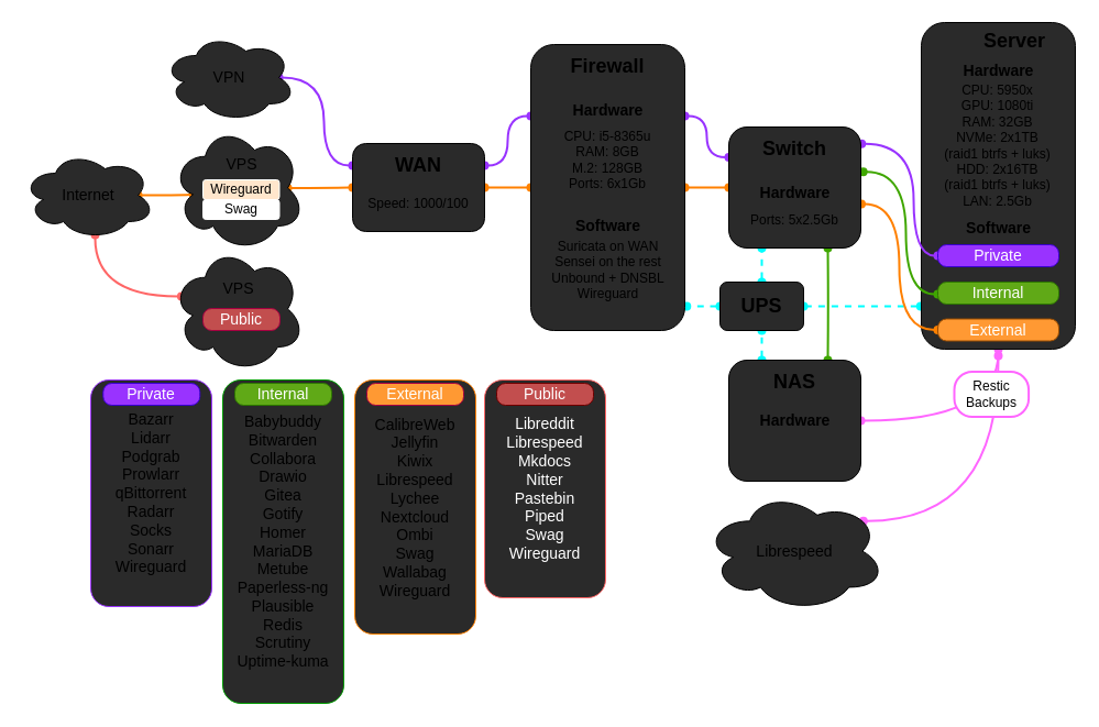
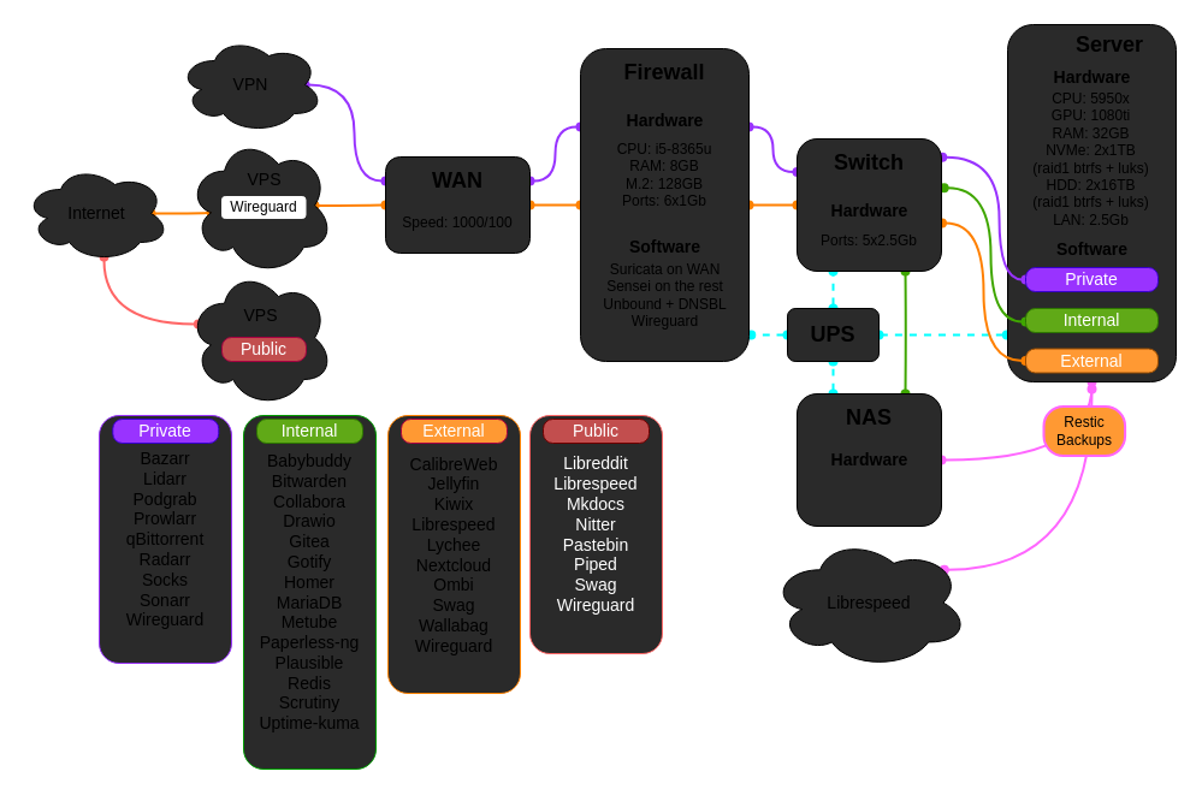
  <mxCell id="0" />
  <mxCell id="1" parent="0" />
  <mxCell id="2" style="rounded=0;orthogonalLoop=1;jettySize=auto;html=1;entryX=0;entryY=0.25;entryDx=0;entryDy=0;startArrow=oval;startFill=1;strokeWidth=2;fontSize=14;fillColor=#6a00ff;strokeColor=#9933FF;endArrow=oval;endFill=1;exitX=0.875;exitY=0.5;exitDx=0;exitDy=0;exitPerimeter=0;edgeStyle=orthogonalEdgeStyle;curved=1;" edge="1" parent="1" source="49" target="41"><mxGeometry relative="1" as="geometry"><mxPoint x="283" y="-3" as="sourcePoint" /><mxPoint x="315.76" y="68.76" as="targetPoint" /></mxGeometry></mxCell>
  <mxCell id="3" style="edgeStyle=orthogonalEdgeStyle;curved=1;rounded=0;orthogonalLoop=1;jettySize=auto;html=1;entryX=0;entryY=0.5;entryDx=0;entryDy=0;startArrow=oval;startFill=1;strokeWidth=2;fontSize=14;endArrow=oval;endFill=1;strokeColor=#FF8000;exitX=0.875;exitY=0.5;exitDx=0;exitDy=0;exitPerimeter=0;" edge="1" parent="1" source="6" target="41"><mxGeometry relative="1" as="geometry"><mxPoint x="365" y="239" as="sourcePoint" /><mxPoint x="407" y="239" as="targetPoint" /></mxGeometry></mxCell>
  <mxCell id="4" style="edgeStyle=orthogonalEdgeStyle;curved=1;rounded=0;orthogonalLoop=1;jettySize=auto;html=1;entryX=0.16;entryY=0.55;entryDx=0;entryDy=0;startArrow=oval;startFill=1;strokeWidth=2;fontSize=14;endArrow=oval;endFill=1;strokeColor=#FF8000;exitX=0.875;exitY=0.5;exitDx=0;exitDy=0;exitPerimeter=0;entryPerimeter=0;" edge="1" parent="1" source="50" target="6"><mxGeometry relative="1" as="geometry"><mxPoint x="339" y="251" as="sourcePoint" /><mxPoint x="398" y="250.5" as="targetPoint" /></mxGeometry></mxCell>
  <mxCell id="5" style="edgeStyle=orthogonalEdgeStyle;curved=1;rounded=0;orthogonalLoop=1;jettySize=auto;html=1;startArrow=oval;startFill=1;strokeWidth=2;fontSize=14;fillColor=#d80073;strokeColor=#FF6666;endArrow=oval;endFill=1;exitX=0.55;exitY=0.95;exitDx=0;exitDy=0;exitPerimeter=0;entryX=0.07;entryY=0.4;entryDx=0;entryDy=0;entryPerimeter=0;" parent="1" source="50" target="17" edge="1"><mxGeometry relative="1" as="geometry"><Array as="points"><mxPoint x="86" y="269" /></Array><mxPoint x="136" y="264" as="targetPoint" /></mxGeometry></mxCell>
  <mxCell id="6" value="" style="ellipse;shape=cloud;whiteSpace=wrap;html=1;fontSize=14;fillColor=#2A2A2A;" vertex="1" parent="1"><mxGeometry x="156" y="113" width="120" height="115" as="geometry" /></mxCell>
  <mxCell id="7" style="edgeStyle=orthogonalEdgeStyle;curved=1;rounded=0;orthogonalLoop=1;jettySize=auto;html=1;startArrow=oval;startFill=1;strokeWidth=2;fontSize=14;fillColor=#6a00ff;endArrow=oval;endFill=1;entryX=0.5;entryY=1;entryDx=0;entryDy=0;strokeColor=#00FFFF;exitX=0.25;exitY=0;exitDx=0;exitDy=0;dashed=1;" parent="1" source="24" target="60" edge="1"><mxGeometry relative="1" as="geometry"><mxPoint x="678" y="348" as="sourcePoint" /><mxPoint x="702" y="235" as="targetPoint" /></mxGeometry></mxCell>
  <mxCell id="8" style="edgeStyle=orthogonalEdgeStyle;rounded=0;orthogonalLoop=1;jettySize=auto;html=1;startArrow=oval;startFill=1;strokeWidth=2;fontSize=14;fillColor=#d80073;curved=1;entryX=0.5;entryY=1;entryDx=0;entryDy=0;endArrow=oval;endFill=1;exitX=1;exitY=0.5;exitDx=0;exitDy=0;strokeColor=#FF66FF;" parent="1" source="24" target="13" edge="1"><mxGeometry relative="1" as="geometry"><mxPoint x="979.91" y="488.67" as="sourcePoint" /><mxPoint x="910.03" y="403.25" as="targetPoint" /></mxGeometry></mxCell>
  <mxCell id="9" style="edgeStyle=orthogonalEdgeStyle;rounded=0;orthogonalLoop=1;jettySize=auto;html=1;startArrow=oval;startFill=1;strokeWidth=2;fontSize=14;fillColor=#d80073;curved=1;endArrow=oval;endFill=1;exitX=0.88;exitY=0.25;exitDx=0;exitDy=0;exitPerimeter=0;strokeColor=#FF66FF;" parent="1" source="62" edge="1"><mxGeometry relative="1" as="geometry"><mxPoint x="867" y="410" as="sourcePoint" /><mxPoint x="907" y="323" as="targetPoint" /></mxGeometry></mxCell>
  <mxCell id="10" style="edgeStyle=orthogonalEdgeStyle;curved=1;rounded=0;orthogonalLoop=1;jettySize=auto;html=1;startArrow=oval;startFill=1;strokeWidth=2;fontSize=14;fillColor=#6a00ff;endArrow=oval;endFill=1;exitX=0.5;exitY=0;exitDx=0;exitDy=0;entryX=0.25;entryY=1;entryDx=0;entryDy=0;strokeColor=#00FFFF;dashed=1;" parent="1" source="60" target="37" edge="1"><mxGeometry relative="1" as="geometry"><mxPoint x="677" y="12" as="sourcePoint" /><mxPoint x="562" y="50" as="targetPoint" /></mxGeometry></mxCell>
  <mxCell id="11" style="edgeStyle=orthogonalEdgeStyle;curved=1;rounded=0;orthogonalLoop=1;jettySize=auto;html=1;startArrow=oval;startFill=1;strokeWidth=2;fontSize=14;fillColor=#6a00ff;endArrow=oval;endFill=1;exitX=0;exitY=0.5;exitDx=0;exitDy=0;entryX=1.013;entryY=0.916;entryDx=0;entryDy=0;strokeColor=#00FFFF;entryPerimeter=0;dashed=1;" parent="1" source="60" target="20" edge="1"><mxGeometry relative="1" as="geometry"><mxPoint x="652" y="1.049" as="sourcePoint" /><mxPoint x="602" y="-26" as="targetPoint" /></mxGeometry></mxCell>
  <mxCell id="12" style="edgeStyle=orthogonalEdgeStyle;curved=1;rounded=0;orthogonalLoop=1;jettySize=auto;html=1;startArrow=oval;startFill=1;strokeWidth=2;fontSize=14;fillColor=#6a00ff;endArrow=oval;endFill=1;exitX=-0.005;exitY=0.869;exitDx=0;exitDy=0;exitPerimeter=0;entryX=1;entryY=0.5;entryDx=0;entryDy=0;strokeColor=#00FFFF;dashed=1;" parent="1" source="13" target="60" edge="1"><mxGeometry relative="1" as="geometry"><mxPoint x="856.31" y="70.004" as="sourcePoint" /><mxPoint x="793" y="5" as="targetPoint" /></mxGeometry></mxCell>
  <mxCell id="13" value="" style="rounded=1;whiteSpace=wrap;html=1;fillColor=#2A2A2A;" parent="1" vertex="1"><mxGeometry x="837" y="20" width="140" height="297" as="geometry" /></mxCell>
  <mxCell id="14" style="edgeStyle=orthogonalEdgeStyle;rounded=0;orthogonalLoop=1;jettySize=auto;html=1;startArrow=oval;startFill=1;strokeWidth=2;fontSize=14;fillColor=#d80073;curved=1;entryX=1.004;entryY=0.636;entryDx=0;entryDy=0;endArrow=oval;endFill=1;entryPerimeter=0;exitX=0;exitY=0.5;exitDx=0;exitDy=0;strokeColor=#FF8000;" parent="1" source="59" target="37" edge="1"><mxGeometry relative="1" as="geometry"><mxPoint x="862" y="307" as="sourcePoint" /><mxPoint x="792.12" y="221.58" as="targetPoint" /></mxGeometry></mxCell>
  <mxCell id="15" style="edgeStyle=orthogonalEdgeStyle;curved=1;rounded=0;orthogonalLoop=1;jettySize=auto;html=1;entryX=1;entryY=0.25;entryDx=0;entryDy=0;startArrow=oval;startFill=1;strokeWidth=2;fontSize=14;exitX=0;exitY=0.25;exitDx=0;exitDy=0;fillColor=#6a00ff;strokeColor=#9933FF;endArrow=oval;endFill=1;" parent="1" source="20" target="41" edge="1"><mxGeometry relative="1" as="geometry" /></mxCell>
  <mxCell id="16" style="edgeStyle=orthogonalEdgeStyle;curved=1;rounded=0;orthogonalLoop=1;jettySize=auto;html=1;entryX=1;entryY=0.25;entryDx=0;entryDy=0;startArrow=oval;startFill=1;strokeWidth=2;fontSize=14;exitX=0;exitY=0.25;exitDx=0;exitDy=0;fillColor=#6a00ff;strokeColor=#9933FF;endArrow=oval;endFill=1;" parent="1" source="37" target="20" edge="1"><mxGeometry relative="1" as="geometry" /></mxCell>
  <mxCell id="17" value="" style="ellipse;shape=cloud;whiteSpace=wrap;html=1;fontSize=14;fillColor=#2A2A2A;" parent="1" vertex="1"><mxGeometry x="156" y="223" width="120" height="115" as="geometry" /></mxCell>
  <mxCell id="18" style="edgeStyle=orthogonalEdgeStyle;curved=1;rounded=0;orthogonalLoop=1;jettySize=auto;html=1;startArrow=oval;startFill=1;strokeWidth=2;fontSize=14;endArrow=oval;endFill=1;strokeColor=#FF8000;" parent="1" source="20" target="37" edge="1"><mxGeometry relative="1" as="geometry" /></mxCell>
  <mxCell id="19" style="edgeStyle=orthogonalEdgeStyle;curved=1;rounded=0;orthogonalLoop=1;jettySize=auto;html=1;entryX=0;entryY=0.5;entryDx=0;entryDy=0;startArrow=oval;startFill=1;strokeWidth=2;fontSize=14;endArrow=oval;endFill=1;strokeColor=#FF8000;" parent="1" source="41" target="20" edge="1"><mxGeometry relative="1" as="geometry" /></mxCell>
  <mxCell id="20" value="" style="rounded=1;whiteSpace=wrap;html=1;fillColor=#2A2A2A;" parent="1" vertex="1"><mxGeometry x="482" y="40" width="140" height="260" as="geometry" /></mxCell>
  <mxCell id="21" style="edgeStyle=orthogonalEdgeStyle;rounded=0;orthogonalLoop=1;jettySize=auto;html=1;entryX=0.75;entryY=1;entryDx=0;entryDy=0;startArrow=oval;startFill=1;fontSize=14;curved=1;strokeWidth=2;endArrow=oval;endFill=1;strokeColor=#3FA600;" parent="1" target="37" edge="1"><mxGeometry relative="1" as="geometry"><mxPoint x="752" y="327" as="sourcePoint" /></mxGeometry></mxCell>
  <mxCell id="22" style="edgeStyle=orthogonalEdgeStyle;rounded=0;orthogonalLoop=1;jettySize=auto;html=1;entryX=1.018;entryY=0.371;entryDx=0;entryDy=0;startArrow=oval;startFill=1;fontSize=14;fillColor=#60a917;strokeWidth=2;curved=1;strokeColor=#3FA600;endArrow=oval;endFill=1;entryPerimeter=0;" parent="1" source="47" target="37" edge="1"><mxGeometry relative="1" as="geometry"><Array as="points"><mxPoint x="823" y="267" /><mxPoint x="823" y="156" /></Array></mxGeometry></mxCell>
  <mxCell id="23" style="edgeStyle=orthogonalEdgeStyle;curved=1;rounded=0;orthogonalLoop=1;jettySize=auto;html=1;entryX=1.006;entryY=0.138;entryDx=0;entryDy=0;startArrow=oval;startFill=1;strokeWidth=2;fontSize=14;fillColor=#6a00ff;strokeColor=#9933FF;endArrow=oval;endFill=1;entryPerimeter=0;" parent="1" source="48" target="37" edge="1"><mxGeometry relative="1" as="geometry"><Array as="points"><mxPoint x="830" y="232" /><mxPoint x="830" y="130" /></Array></mxGeometry></mxCell>
  <mxCell id="24" value="" style="rounded=1;whiteSpace=wrap;html=1;fillColor=#2A2A2A;" parent="1" vertex="1"><mxGeometry x="662" y="327" width="120" height="110" as="geometry" /></mxCell>
  <mxCell id="25" value="CalibreWeb&lt;br&gt;Jellyfin&lt;br&gt;Kiwix&lt;br&gt;Librespeed&lt;br&gt;Lychee&lt;br&gt;Nextcloud&lt;br&gt;Ombi&lt;br&gt;Swag&lt;br&gt;Wallabag&lt;br&gt;Wireguard" style="rounded=1;whiteSpace=wrap;html=1;fontSize=14;strokeColor=#FF8000;fillColor=#2A2A2A;" parent="1" vertex="1"><mxGeometry x="322" y="345" width="110" height="231" as="geometry" /></mxCell>
  <mxCell id="26" value="Babybuddy&lt;br&gt;Bitwarden&lt;br&gt;Collabora&lt;br&gt;Drawio&lt;br&gt;Gitea&lt;br&gt;Gotify&lt;br&gt;Homer&lt;br&gt;MariaDB&lt;br&gt;Metube&lt;br&gt;Paperless-ng&lt;br&gt;Plausible&lt;br&gt;Redis&lt;br&gt;Scrutiny&lt;br&gt;Uptime-kuma" style="rounded=1;whiteSpace=wrap;html=1;fontSize=14;strokeColor=#009900;fillColor=#2A2A2A;" parent="1" vertex="1"><mxGeometry x="202" y="345" width="110" height="294" as="geometry" /></mxCell>
  <mxCell id="27" value="&lt;div&gt;Bazarr&lt;/div&gt;&lt;div&gt;Lidarr&lt;/div&gt;&lt;div&gt;Podgrab&lt;/div&gt;&lt;div&gt;Prowlarr&lt;/div&gt;&lt;div&gt;qBittorrent&lt;/div&gt;&lt;div&gt;Radarr&lt;/div&gt;&lt;div&gt;Socks&lt;br&gt;&lt;/div&gt;&lt;div&gt;Sonarr&lt;/div&gt;&lt;div&gt;Wireguard&lt;/div&gt;" style="rounded=1;whiteSpace=wrap;html=1;fontSize=14;strokeColor=#9933FF;fillColor=#2A2A2A;" parent="1" vertex="1"><mxGeometry x="82" y="345" width="110" height="206" as="geometry" /></mxCell>
  <mxCell id="28" value="Firewall" style="text;html=1;strokeColor=none;fillColor=none;align=center;verticalAlign=middle;whiteSpace=wrap;rounded=0;horizontal=1;fontSize=18;fontStyle=1" parent="1" vertex="1"><mxGeometry x="532" y="50" width="40" height="20" as="geometry" /></mxCell>
  <mxCell id="29" value="CPU: i5-8365u&lt;br&gt;RAM: 8GB&lt;br&gt;M.2: 128GB&lt;br&gt;Ports: 6x1Gb" style="text;html=1;strokeColor=none;fillColor=none;align=center;verticalAlign=middle;whiteSpace=wrap;rounded=0;" parent="1" vertex="1"><mxGeometry x="502" y="110" width="100" height="70" as="geometry" /></mxCell>
  <mxCell id="30" value="Suricata on WAN&lt;br&gt;Sensei on the rest&lt;br&gt;Unbound + DNSBL&lt;br&gt;Wireguard" style="text;html=1;align=center;verticalAlign=middle;resizable=0;points=[];autosize=1;" parent="1" vertex="1"><mxGeometry x="495.5" y="215" width="113" height="60" as="geometry" /></mxCell>
  <mxCell id="31" value="Hardware" style="text;html=1;align=center;verticalAlign=middle;resizable=0;points=[];autosize=1;fontSize=14;fontStyle=1" parent="1" vertex="1"><mxGeometry x="512" y="90" width="80" height="20" as="geometry" /></mxCell>
  <mxCell id="32" value="Software" style="text;html=1;align=center;verticalAlign=middle;resizable=0;points=[];autosize=1;fontSize=14;fontStyle=1" parent="1" vertex="1"><mxGeometry x="517" y="195" width="70" height="20" as="geometry" /></mxCell>
  <mxCell id="33" value="Server" style="text;html=1;strokeColor=none;fillColor=none;align=center;verticalAlign=middle;whiteSpace=wrap;rounded=0;horizontal=1;fontSize=18;fontStyle=1" parent="1" vertex="1"><mxGeometry x="902" y="27" width="40" height="20" as="geometry" /></mxCell>
  <mxCell id="34" value="CPU: 5950x&lt;br&gt;GPU: 1080ti&lt;br&gt;RAM: 32GB&lt;br&gt;NVMe: 2x1TB&lt;br&gt;(raid1 btrfs + luks)&lt;br&gt;&lt;div&gt;HDD: 2x16TB&lt;/div&gt;&lt;div&gt;(raid1 btrfs + luks)&lt;br&gt;&lt;/div&gt;LAN: 2.5Gb" style="text;html=1;strokeColor=none;fillColor=none;align=center;verticalAlign=middle;whiteSpace=wrap;rounded=0;" parent="1" vertex="1"><mxGeometry x="843" y="87" width="127" height="90" as="geometry" /></mxCell>
  <mxCell id="35" value="Hardware" style="text;html=1;align=center;verticalAlign=middle;resizable=0;points=[];autosize=1;fontSize=14;fontStyle=1" parent="1" vertex="1"><mxGeometry x="867" y="54" width="80" height="20" as="geometry" /></mxCell>
  <mxCell id="36" value="Software" style="text;html=1;align=center;verticalAlign=middle;resizable=0;points=[];autosize=1;fontSize=14;fontStyle=1" parent="1" vertex="1"><mxGeometry x="871.5" y="197" width="70" height="20" as="geometry" /></mxCell>
  <mxCell id="37" value="" style="rounded=1;whiteSpace=wrap;html=1;fillColor=#2A2A2A;" parent="1" vertex="1"><mxGeometry x="662" y="115" width="120" height="110" as="geometry" /></mxCell>
  <mxCell id="38" value="Switch" style="text;html=1;strokeColor=none;fillColor=none;align=center;verticalAlign=middle;whiteSpace=wrap;rounded=0;horizontal=1;fontSize=18;fontStyle=1" parent="1" vertex="1"><mxGeometry x="702" y="125" width="40" height="20" as="geometry" /></mxCell>
  <mxCell id="39" value="Ports: 5x2.5Gb" style="text;html=1;strokeColor=none;fillColor=none;align=center;verticalAlign=middle;whiteSpace=wrap;rounded=0;" parent="1" vertex="1"><mxGeometry x="672" y="185" width="100" height="30" as="geometry" /></mxCell>
  <mxCell id="40" value="Hardware" style="text;html=1;align=center;verticalAlign=middle;resizable=0;points=[];autosize=1;fontSize=14;fontStyle=1" parent="1" vertex="1"><mxGeometry x="682" y="165" width="80" height="20" as="geometry" /></mxCell>
  <mxCell id="41" value="" style="rounded=1;whiteSpace=wrap;html=1;fillColor=#2A2A2A;" parent="1" vertex="1"><mxGeometry x="320" y="130" width="120" height="80" as="geometry" /></mxCell>
  <mxCell id="42" value="WAN" style="text;html=1;strokeColor=none;fillColor=none;align=center;verticalAlign=middle;whiteSpace=wrap;rounded=0;horizontal=1;fontSize=18;fontStyle=1" parent="1" vertex="1"><mxGeometry x="360" y="140" width="40" height="20" as="geometry" /></mxCell>
  <mxCell id="43" value="Speed: 1000/100" style="text;html=1;strokeColor=none;fillColor=none;align=center;verticalAlign=middle;whiteSpace=wrap;rounded=0;" parent="1" vertex="1"><mxGeometry x="330" y="170" width="100" height="30" as="geometry" /></mxCell>
  <mxCell id="44" style="edgeStyle=orthogonalEdgeStyle;rounded=0;orthogonalLoop=1;jettySize=auto;html=1;exitX=0.5;exitY=1;exitDx=0;exitDy=0;fontSize=14;" parent="1" edge="1"><mxGeometry relative="1" as="geometry"><mxPoint x="552" y="290" as="sourcePoint" /><mxPoint x="552" y="290" as="targetPoint" /></mxGeometry></mxCell>
  <mxCell id="45" value="NAS" style="text;html=1;strokeColor=none;fillColor=none;align=center;verticalAlign=middle;whiteSpace=wrap;rounded=0;horizontal=1;fontSize=18;fontStyle=1" parent="1" vertex="1"><mxGeometry x="702" y="337" width="40" height="20" as="geometry" /></mxCell>
  <mxCell id="46" value="Hardware" style="text;html=1;align=center;verticalAlign=middle;resizable=0;points=[];autosize=1;fontSize=14;fontStyle=1" parent="1" vertex="1"><mxGeometry x="682" y="372" width="80" height="20" as="geometry" /></mxCell>
  <mxCell id="47" value="Internal" style="rounded=1;whiteSpace=wrap;html=1;fontSize=14;fillColor=#60a917;strokeColor=#2D7600;fontColor=#ffffff;arcSize=40;" parent="1" vertex="1"><mxGeometry x="852" y="256" width="110" height="20" as="geometry" /></mxCell>
  <mxCell id="48" value="Private" style="rounded=1;whiteSpace=wrap;html=1;fontSize=14;strokeColor=#3700CC;fontColor=#ffffff;fillColor=#9933FF;arcSize=40;" parent="1" vertex="1"><mxGeometry x="852" y="222" width="110" height="20" as="geometry" /></mxCell>
  <mxCell id="49" value="VPN" style="ellipse;shape=cloud;whiteSpace=wrap;html=1;fontSize=14;fillColor=#2A2A2A;" parent="1" vertex="1"><mxGeometry x="148" y="30" width="120" height="80" as="geometry" /></mxCell>
  <mxCell id="50" value="Internet" style="ellipse;shape=cloud;whiteSpace=wrap;html=1;fontSize=14;fillColor=#2A2A2A;" parent="1" vertex="1"><mxGeometry x="20" y="137" width="120" height="80" as="geometry" /></mxCell>
  <mxCell id="51" value="Private" style="rounded=1;whiteSpace=wrap;html=1;fontSize=14;strokeColor=#3700CC;fontColor=#ffffff;fillColor=#9933FF;arcSize=40;" parent="1" vertex="1"><mxGeometry x="93.25" y="348" width="88" height="20" as="geometry" /></mxCell>
  <mxCell id="52" value="Internal" style="rounded=1;whiteSpace=wrap;html=1;fontSize=14;fillColor=#60a917;strokeColor=#2D7600;fontColor=#ffffff;arcSize=40;" parent="1" vertex="1"><mxGeometry x="213" y="348" width="88" height="20" as="geometry" /></mxCell>
  <mxCell id="53" value="External" style="rounded=1;whiteSpace=wrap;html=1;fontSize=14;strokeColor=#A50040;fontColor=#ffffff;fillColor=#FF9933;arcSize=40;" parent="1" vertex="1"><mxGeometry x="333" y="348" width="88" height="20" as="geometry" /></mxCell>
  <mxCell id="54" value="VPS" style="text;html=1;align=center;verticalAlign=middle;resizable=0;points=[];autosize=1;fontSize=14;" parent="1" vertex="1"><mxGeometry x="199.75" y="138" width="38" height="21" as="geometry" /></mxCell>
- <mxCell id="55" value="Wireguard" style="rounded=1;whiteSpace=wrap;html=1;fontSize=12;strokeColor=#FFFFFF;fillColor=#ffe6cc;" parent="1" vertex="1"><mxGeometry x="184" y="163" width="69.5" height="18" as="geometry" /></mxCell>
- <mxCell id="56" value="Swag" style="rounded=1;whiteSpace=wrap;html=1;fontSize=12;strokeColor=#FFFFFF;" parent="1" vertex="1"><mxGeometry x="184" y="181" width="69.5" height="18" as="geometry" /></mxCell>
+ <mxCell id="55" value="Wireguard" style="rounded=1;whiteSpace=wrap;html=1;fontSize=12;strokeColor=#FFFFFF;" parent="1" vertex="1"><mxGeometry x="184" y="163" width="69.5" height="18" as="geometry" /></mxCell>
  <mxCell id="57" value="Libreddit&lt;br&gt;Librespeed&lt;br&gt;Mkdocs&lt;br&gt;Nitter&lt;br&gt;Pastebin&lt;br&gt;Piped&lt;br&gt;Swag&lt;br&gt;Wireguard" style="rounded=1;whiteSpace=wrap;html=1;fontSize=14;fontColor=#ffffff;strokeColor=#FF6666;fillColor=#2A2A2A;" parent="1" vertex="1"><mxGeometry x="440" y="345" width="110" height="198" as="geometry" /></mxCell>
  <mxCell id="58" value="Public" style="rounded=1;whiteSpace=wrap;html=1;fontSize=14;strokeColor=#6F0000;fontColor=#ffffff;fillColor=#C24E4E;glass=0;shadow=0;sketch=0;arcSize=40;" parent="1" vertex="1"><mxGeometry x="451" y="348" width="88" height="20" as="geometry" /></mxCell>
  <mxCell id="59" value="External" style="rounded=1;whiteSpace=wrap;html=1;fontSize=14;fontColor=#ffffff;strokeColor=#994C00;fillColor=#FF9933;arcSize=40;" parent="1" vertex="1"><mxGeometry x="852" y="289.5" width="110" height="20" as="geometry" /></mxCell>
  <mxCell id="60" value="" style="rounded=1;whiteSpace=wrap;html=1;fillColor=#2A2A2A;" parent="1" vertex="1"><mxGeometry x="654" y="256" width="76" height="44" as="geometry" /></mxCell>
  <mxCell id="61" value="UPS" style="text;html=1;strokeColor=none;fillColor=none;align=center;verticalAlign=middle;whiteSpace=wrap;rounded=0;horizontal=1;fontSize=18;fontStyle=1" parent="1" vertex="1"><mxGeometry x="672" y="268" width="40" height="20" as="geometry" /></mxCell>
  <mxCell id="62" value="Librespeed" style="ellipse;shape=cloud;whiteSpace=wrap;html=1;fontSize=14;fillColor=#2A2A2A;" parent="1" vertex="1"><mxGeometry x="640" y="446" width="164" height="109.33" as="geometry" /></mxCell>
- <mxCell id="63" value="&lt;div&gt;Restic&lt;/div&gt;&lt;div&gt;Backups&lt;br&gt;&lt;/div&gt;" style="whiteSpace=wrap;html=1;rounded=1;shadow=0;glass=0;sketch=0;strokeColor=#FF66FF;connectable=0;strokeWidth=2;arcSize=40;" parent="1" vertex="1"><mxGeometry x="867" y="337.5" width="67.59" height="41" as="geometry" /></mxCell>
+ <mxCell id="63" value="&lt;div&gt;Restic&lt;/div&gt;&lt;div&gt;Backups&lt;br&gt;&lt;/div&gt;" style="whiteSpace=wrap;html=1;rounded=1;shadow=0;glass=0;sketch=0;strokeColor=#FF66FF;connectable=0;strokeWidth=2;arcSize=40;fillColor=#ff9933;" parent="1" vertex="1"><mxGeometry x="867" y="337.5" width="67.59" height="41" as="geometry" /></mxCell>
  <mxCell id="64" value="VPS" style="text;html=1;align=center;verticalAlign=middle;resizable=0;points=[];autosize=1;fontSize=14;" vertex="1" parent="1"><mxGeometry x="197" y="251.5" width="38" height="21" as="geometry" /></mxCell>
  <mxCell id="65" value="Public" style="rounded=1;whiteSpace=wrap;html=1;fontSize=14;strokeColor=#A50040;fontColor=#ffffff;fillColor=#C24E4E;arcSize=40;" vertex="1" parent="1"><mxGeometry x="184" y="280" width="70" height="20" as="geometry" /></mxCell>
